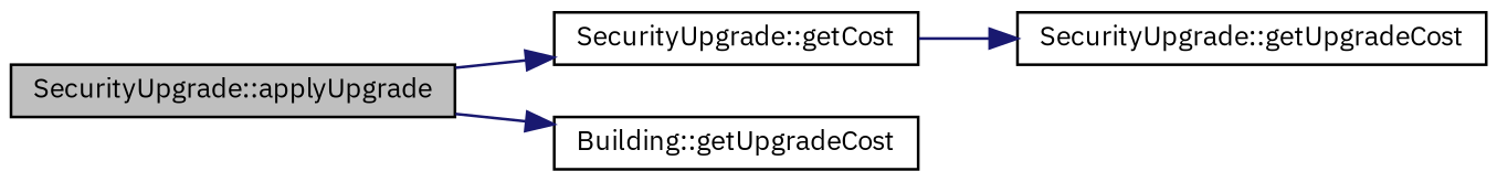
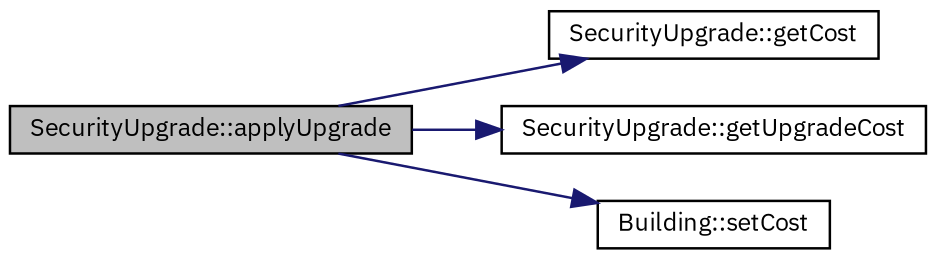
  digraph {
    fontname="IBM Plex Sans"
    rankdir=LR
    node [color=black fillcolor=white fontname="IBM Plex Sans" fontsize=10 shape=record style=filled]
    edge [color=midnightblue fontname="IBM Plex Sans" fontsize=10 labelfontname=Helvetica labelfontsize=10 style=solid]
    n1 [fillcolor=grey75 fontcolor=black height=0.2 label="SecurityUpgrade::applyUpgrade" width=0.4]
    n2 [height=0.2 label="SecurityUpgrade::getCost" width=0.4]
    n3 [height=0.2 label="SecurityUpgrade::getUpgradeCost" width=0.4]
-   n4 [height=0.2 label="Building::getUpgradeCost" width=0.4]
+   n4 [height=0.2 label="Building::setCost" width=0.4]
    n1 -> n2
-   n2 -> n3
+   n1 -> n3
    n1 -> n4
  }
